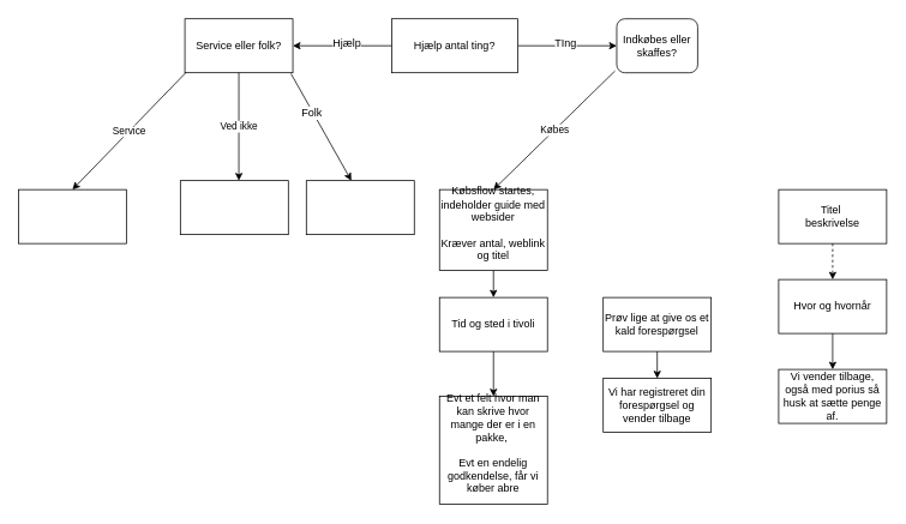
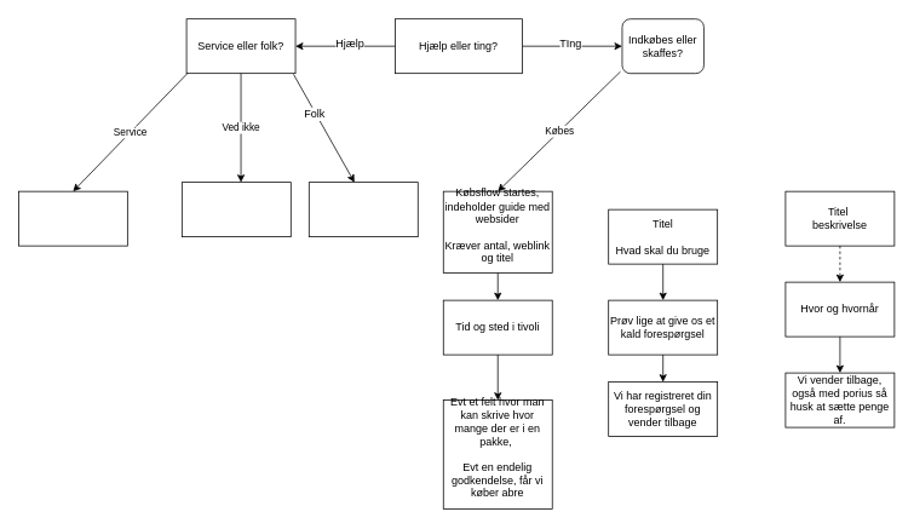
  <mxCell id="0" />
  <mxCell id="1" parent="0" />
  <mxCell id="2" style="edgeStyle=orthogonalEdgeStyle;rounded=0;orthogonalLoop=1;jettySize=auto;html=1;" edge="1" parent="1" source="6" target="7"><mxGeometry relative="1" as="geometry"><mxPoint x="535" y="0" as="targetPoint" /></mxGeometry></mxCell>
  <mxCell id="3" value="TIng" style="text;html=1;resizable=0;points=[];align=center;verticalAlign=middle;labelBackgroundColor=#ffffff;" vertex="1" connectable="0" parent="2"><mxGeometry x="-0.06" y="3" relative="1" as="geometry"><mxPoint as="offset" /></mxGeometry></mxCell>
  <mxCell id="4" style="edgeStyle=orthogonalEdgeStyle;rounded=0;orthogonalLoop=1;jettySize=auto;html=1;entryX=1;entryY=0.5;entryDx=0;entryDy=0;" edge="1" parent="1" source="6" target="8"><mxGeometry relative="1" as="geometry"><mxPoint x="355" y="160" as="targetPoint" /></mxGeometry></mxCell>
  <mxCell id="5" value="Hjælp" style="text;html=1;resizable=0;points=[];align=center;verticalAlign=middle;labelBackgroundColor=#ffffff;" vertex="1" connectable="0" parent="4"><mxGeometry x="-0.073" y="-3" relative="1" as="geometry"><mxPoint as="offset" /></mxGeometry></mxCell>
- <mxCell id="6" value="Hjælp antal ting?" style="rounded=0;whiteSpace=wrap;html=1;" vertex="1" parent="1"><mxGeometry x="435" y="20" width="140" height="60" as="geometry" /></mxCell>
+ <mxCell id="6" value="Hjælp eller ting?" style="rounded=0;whiteSpace=wrap;html=1;" vertex="1" parent="1"><mxGeometry x="435" y="20" width="140" height="60" as="geometry" /></mxCell>
  <mxCell id="7" value="Indkøbes eller skaffes?" style="whiteSpace=wrap;html=1;rounded=1;" vertex="1" parent="1"><mxGeometry x="685" y="20" width="90" height="60" as="geometry" /></mxCell>
  <mxCell id="8" value="Service eller folk?" style="rounded=0;whiteSpace=wrap;html=1;" vertex="1" parent="1"><mxGeometry x="205" y="20" width="120" height="60" as="geometry" /></mxCell>
  <mxCell id="9" value="Købes" style="endArrow=classic;html=1;exitX=-0.022;exitY=0.967;exitDx=0;exitDy=0;exitPerimeter=0;entryX=0.5;entryY=0;entryDx=0;entryDy=0;" edge="1" parent="1" source="7" target="14"><mxGeometry width="50" height="50" relative="1" as="geometry"><mxPoint x="205" y="260" as="sourcePoint" /><mxPoint x="635" y="180" as="targetPoint" /></mxGeometry></mxCell>
  <mxCell id="10" value="Service" style="endArrow=classic;html=1;exitX=0.008;exitY=1;exitDx=0;exitDy=0;exitPerimeter=0;entryX=0.5;entryY=0;entryDx=0;entryDy=0;" edge="1" parent="1" source="8" target="29"><mxGeometry width="50" height="50" relative="1" as="geometry"><mxPoint x="205" y="260" as="sourcePoint" /><mxPoint x="120" y="180" as="targetPoint" /></mxGeometry></mxCell>
  <mxCell id="11" value="" style="endArrow=classic;html=1;exitX=0.983;exitY=1.017;exitDx=0;exitDy=0;exitPerimeter=0;" edge="1" parent="1" source="8"><mxGeometry width="50" height="50" relative="1" as="geometry"><mxPoint x="185" y="280" as="sourcePoint" /><mxPoint x="390" y="200" as="targetPoint" /></mxGeometry></mxCell>
  <mxCell id="12" value="Folk" style="text;html=1;resizable=0;points=[];align=center;verticalAlign=middle;labelBackgroundColor=#ffffff;" vertex="1" connectable="0" parent="11"><mxGeometry x="-0.281" y="-2" relative="1" as="geometry"><mxPoint as="offset" /></mxGeometry></mxCell>
  <mxCell id="13" value="&lt;br&gt;Evt et felt hvor man kan skrive hvor mange der er i en pakke,&amp;nbsp;&lt;br&gt;&lt;br&gt;Evt en endelig godkendelse, får vi køber abre&lt;br&gt;&lt;br&gt;&lt;br&gt;" style="rounded=0;whiteSpace=wrap;html=1;" vertex="1" parent="1"><mxGeometry x="488" y="440" width="120" height="120" as="geometry" /></mxCell>
  <mxCell id="14" value="&lt;span&gt;Købsflow startes, indeholder guide med websider&lt;/span&gt;&lt;br&gt;&lt;br&gt;&lt;span&gt;Kræver antal, weblink og titel&lt;br&gt;&lt;br&gt;&lt;/span&gt;" style="rounded=0;whiteSpace=wrap;html=1;" vertex="1" parent="1"><mxGeometry x="488" y="210" width="120" height="90" as="geometry" /></mxCell>
  <mxCell id="15" value="" style="endArrow=classic;html=1;entryX=0.5;entryY=0;entryDx=0;entryDy=0;" edge="1" parent="1" target="13"><mxGeometry width="50" height="50" relative="1" as="geometry"><mxPoint x="548" y="370" as="sourcePoint" /><mxPoint x="158" y="510" as="targetPoint" /></mxGeometry></mxCell>
+ <mxCell id="16" value="Titel&lt;br&gt;&lt;br&gt;Hvad skal du bruge&lt;br&gt;" style="rounded=0;whiteSpace=wrap;html=1;" vertex="1" parent="1"><mxGeometry x="670" y="230" width="120" height="60" as="geometry" /></mxCell>
  <mxCell id="17" value="Tid og sted i tivoli" style="rounded=0;whiteSpace=wrap;html=1;" vertex="1" parent="1"><mxGeometry x="488" y="330" width="120" height="60" as="geometry" /></mxCell>
  <mxCell id="18" value="" style="endArrow=classic;html=1;exitX=0.5;exitY=1;exitDx=0;exitDy=0;" edge="1" parent="1" source="14" target="17"><mxGeometry width="50" height="50" relative="1" as="geometry"><mxPoint x="185" y="650" as="sourcePoint" /><mxPoint x="235" y="600" as="targetPoint" /></mxGeometry></mxCell>
+ <mxCell id="19" value="" style="endArrow=classic;html=1;exitX=0.5;exitY=1;exitDx=0;exitDy=0;" edge="1" parent="1" source="16" target="20"><mxGeometry width="50" height="50" relative="1" as="geometry"><mxPoint x="185" y="650" as="sourcePoint" /><mxPoint x="730" y="360" as="targetPoint" /></mxGeometry></mxCell>
  <mxCell id="20" value="Prøv lige at give os et kald forespørgsel" style="rounded=0;whiteSpace=wrap;html=1;" vertex="1" parent="1"><mxGeometry x="670" y="330" width="120" height="60" as="geometry" /></mxCell>
  <mxCell id="21" value="" style="endArrow=classic;html=1;exitX=0.5;exitY=1;exitDx=0;exitDy=0;" edge="1" parent="1" source="20" target="22"><mxGeometry width="50" height="50" relative="1" as="geometry"><mxPoint x="185" y="650" as="sourcePoint" /><mxPoint x="730" y="450" as="targetPoint" /></mxGeometry></mxCell>
  <mxCell id="22" value="Vi har registreret din forespørgsel og vender tilbage" style="rounded=0;whiteSpace=wrap;html=1;" vertex="1" parent="1"><mxGeometry x="670" y="420" width="120" height="60" as="geometry" /></mxCell>
  <mxCell id="23" value="Titel&amp;nbsp;&lt;br&gt;beskrivelse&lt;br&gt;" style="rounded=0;whiteSpace=wrap;html=1;" vertex="1" parent="1"><mxGeometry x="865" y="210" width="120" height="60" as="geometry" /></mxCell>
  <mxCell id="24" value="Hvor og hvornår" style="rounded=0;whiteSpace=wrap;html=1;" vertex="1" parent="1"><mxGeometry x="865" y="310" width="120" height="60" as="geometry" /></mxCell>
  <mxCell id="25" value="" style="endArrow=classic;html=1;exitX=0.5;exitY=1;exitDx=0;exitDy=0;dashed=1;" edge="1" parent="1" source="23" target="24"><mxGeometry width="50" height="50" relative="1" as="geometry"><mxPoint x="245" y="630" as="sourcePoint" /><mxPoint x="295" y="580" as="targetPoint" /></mxGeometry></mxCell>
  <mxCell id="26" value="" style="endArrow=classic;html=1;exitX=0.5;exitY=1;exitDx=0;exitDy=0;" edge="1" parent="1" source="24" target="27"><mxGeometry width="50" height="50" relative="1" as="geometry"><mxPoint x="245" y="630" as="sourcePoint" /><mxPoint x="925" y="440" as="targetPoint" /></mxGeometry></mxCell>
  <mxCell id="27" value="Vi vender tilbage, også med porius så husk at sætte penge af." style="rounded=0;whiteSpace=wrap;html=1;" vertex="1" parent="1"><mxGeometry x="865" y="410" width="120" height="60" as="geometry" /></mxCell>
  <mxCell id="28" value="Ved ikke" style="endArrow=classic;html=1;exitX=0.5;exitY=1;exitDx=0;exitDy=0;" edge="1" parent="1" source="8"><mxGeometry width="50" height="50" relative="1" as="geometry"><mxPoint x="185" y="650" as="sourcePoint" /><mxPoint x="265" y="200" as="targetPoint" /></mxGeometry></mxCell>
  <mxCell id="29" value="" style="rounded=0;whiteSpace=wrap;html=1;" vertex="1" parent="1"><mxGeometry x="20" y="210" width="120" height="60" as="geometry" /></mxCell>
  <mxCell id="30" value="" style="rounded=0;whiteSpace=wrap;html=1;" vertex="1" parent="1"><mxGeometry x="200" y="200" width="120" height="60" as="geometry" /></mxCell>
  <mxCell id="31" value="" style="rounded=0;whiteSpace=wrap;html=1;" vertex="1" parent="1"><mxGeometry x="340" y="200" width="120" height="60" as="geometry" /></mxCell>
